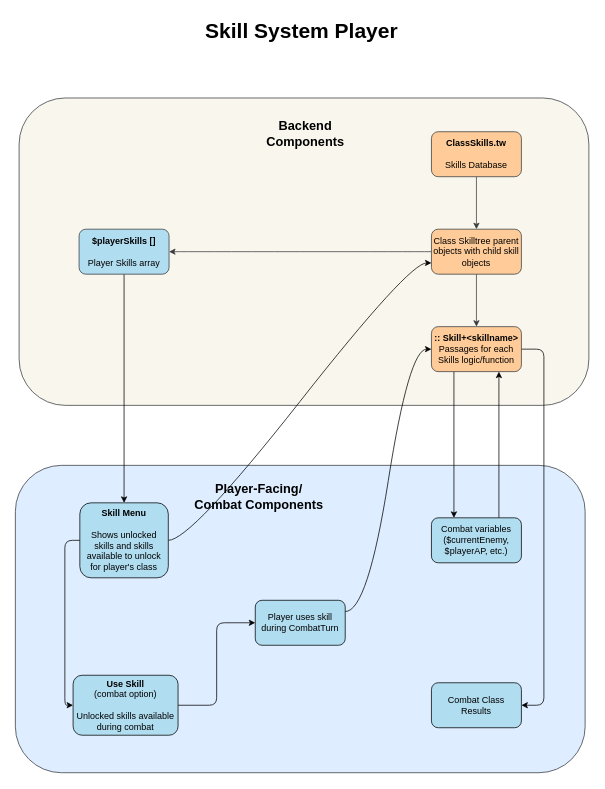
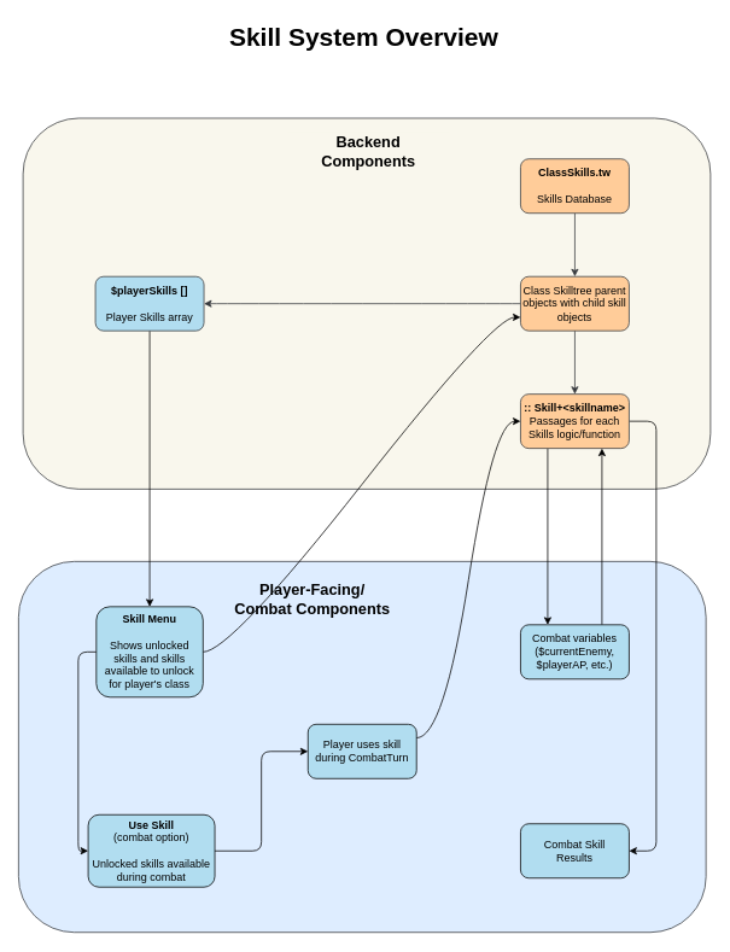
  <mxCell id="0" />
  <mxCell id="1" parent="0" />
  <mxCell id="2" value="" style="rounded=1;whiteSpace=wrap;html=1;fillColor=#DEEDFF;strokeColor=#36393d;" vertex="1" parent="1"><mxGeometry x="20" y="620" width="760" height="410" as="geometry" /></mxCell>
  <mxCell id="3" value="" style="rounded=1;whiteSpace=wrap;html=1;fillColor=#f9f7ed;strokeColor=#36393d;" vertex="1" parent="1"><mxGeometry x="25" y="130" width="760" height="410" as="geometry" /></mxCell>
  <mxCell id="4" value="" style="edgeStyle=orthogonalEdgeStyle;rounded=0;orthogonalLoop=1;jettySize=auto;html=1;" edge="1" parent="1" source="5" target="18"><mxGeometry relative="1" as="geometry" /></mxCell>
  <mxCell id="5" value="&lt;b&gt;$playerSkills []&lt;/b&gt;&lt;br&gt;&lt;br&gt;Player Skills array" style="rounded=1;whiteSpace=wrap;html=1;fillColor=#b1ddf0;strokeColor=#36393d;" vertex="1" parent="1"><mxGeometry x="105" y="305" width="120" height="60" as="geometry" /></mxCell>
  <mxCell id="6" value="" style="edgeStyle=orthogonalEdgeStyle;rounded=0;orthogonalLoop=1;jettySize=auto;html=1;fillColor=#f9f7ed;strokeColor=#36393d;" edge="1" parent="1" source="7" target="15"><mxGeometry relative="1" as="geometry" /></mxCell>
  <mxCell id="7" value="&lt;b&gt;ClassSkills.tw&lt;/b&gt;&lt;br&gt;&lt;br&gt;Skills Database" style="rounded=1;whiteSpace=wrap;html=1;fillColor=#ffcc99;strokeColor=#36393d;" vertex="1" parent="1"><mxGeometry x="575" y="175" width="120" height="60" as="geometry" /></mxCell>
  <mxCell id="8" style="edgeStyle=orthogonalEdgeStyle;rounded=0;orthogonalLoop=1;jettySize=auto;html=1;exitX=0.25;exitY=1;exitDx=0;exitDy=0;entryX=0.25;entryY=0;entryDx=0;entryDy=0;" edge="1" parent="1" source="10" target="22"><mxGeometry relative="1" as="geometry" /></mxCell>
  <mxCell id="9" style="edgeStyle=entityRelationEdgeStyle;rounded=1;orthogonalLoop=1;jettySize=auto;html=1;exitX=1;exitY=0.5;exitDx=0;exitDy=0;entryX=1;entryY=0.5;entryDx=0;entryDy=0;curved=0;" edge="1" parent="1" source="10" target="23"><mxGeometry relative="1" as="geometry" /></mxCell>
  <mxCell id="10" value="&lt;b&gt;:: Skill+&amp;lt;skillname&amp;gt;&lt;/b&gt;&lt;br&gt;Passages for each Skills logic/function" style="rounded=1;whiteSpace=wrap;html=1;fillColor=#ffcc99;strokeColor=#36393d;" vertex="1" parent="1"><mxGeometry x="575" y="435" width="120" height="60" as="geometry" /></mxCell>
  <mxCell id="11" style="edgeStyle=entityRelationEdgeStyle;rounded=0;orthogonalLoop=1;jettySize=auto;html=1;exitX=1;exitY=0.25;exitDx=0;exitDy=0;curved=1;entryX=0;entryY=0.5;entryDx=0;entryDy=0;" edge="1" parent="1" source="12" target="10"><mxGeometry relative="1" as="geometry"><mxPoint x="575" y="495" as="targetPoint" /></mxGeometry></mxCell>
  <mxCell id="12" value="Player uses skill during CombatTurn" style="rounded=1;whiteSpace=wrap;html=1;fillColor=#b1ddf0;strokeColor=#000000;" vertex="1" parent="1"><mxGeometry x="340" y="800" width="120" height="60" as="geometry" /></mxCell>
  <mxCell id="13" style="edgeStyle=entityRelationEdgeStyle;rounded=0;orthogonalLoop=1;jettySize=auto;html=1;exitX=0;exitY=0.5;exitDx=0;exitDy=0;entryX=1;entryY=0.5;entryDx=0;entryDy=0;curved=1;fillColor=#f9f7ed;strokeColor=#36393d;" edge="1" parent="1" source="15" target="5"><mxGeometry relative="1" as="geometry" /></mxCell>
  <mxCell id="14" style="edgeStyle=orthogonalEdgeStyle;rounded=0;orthogonalLoop=1;jettySize=auto;html=1;exitX=0.5;exitY=1;exitDx=0;exitDy=0;entryX=0.5;entryY=0;entryDx=0;entryDy=0;fillColor=#f9f7ed;strokeColor=#36393d;" edge="1" parent="1" source="15" target="10"><mxGeometry relative="1" as="geometry" /></mxCell>
  <mxCell id="15" value="Class Skilltree parent objects with child skill objects" style="rounded=1;whiteSpace=wrap;html=1;fillColor=#ffcc99;strokeColor=#36393d;" vertex="1" parent="1"><mxGeometry x="575" y="305" width="120" height="60" as="geometry" /></mxCell>
  <mxCell id="16" style="edgeStyle=entityRelationEdgeStyle;rounded=0;orthogonalLoop=1;jettySize=auto;html=1;exitX=1;exitY=0.5;exitDx=0;exitDy=0;entryX=0;entryY=0.75;entryDx=0;entryDy=0;curved=1;" edge="1" parent="1" source="18" target="15"><mxGeometry relative="1" as="geometry" /></mxCell>
  <mxCell id="17" value="" style="rounded=1;orthogonalLoop=1;jettySize=auto;html=1;elbow=vertical;exitX=0;exitY=0.5;exitDx=0;exitDy=0;entryX=0;entryY=0.5;entryDx=0;entryDy=0;edgeStyle=orthogonalEdgeStyle;curved=0;" edge="1" parent="1" source="18" target="20"><mxGeometry relative="1" as="geometry"><mxPoint x="235" y="387.5" as="sourcePoint" /><mxPoint x="185" y="660" as="targetPoint" /></mxGeometry></mxCell>
  <mxCell id="18" value="&lt;b&gt;Skill Menu&lt;br&gt;&lt;/b&gt;&lt;br&gt;Shows unlocked skills and skills available to unlock for player's class" style="rounded=1;whiteSpace=wrap;html=1;fillColor=#b1ddf0;strokeColor=#000000;" vertex="1" parent="1"><mxGeometry x="106" y="670" width="118" height="100" as="geometry" /></mxCell>
  <mxCell id="19" style="edgeStyle=orthogonalEdgeStyle;rounded=1;orthogonalLoop=1;jettySize=auto;html=1;exitX=1;exitY=0.5;exitDx=0;exitDy=0;entryX=0;entryY=0.5;entryDx=0;entryDy=0;curved=0;" edge="1" parent="1" source="20" target="12"><mxGeometry relative="1" as="geometry" /></mxCell>
  <mxCell id="20" value="&lt;b&gt;Use Skill&lt;br&gt;&lt;/b&gt;(combat option)&lt;br&gt;&lt;br&gt;Unlocked skills available during combat" style="whiteSpace=wrap;html=1;rounded=1;fillColor=#b1ddf0;strokeColor=#000000;" vertex="1" parent="1"><mxGeometry x="97" y="900" width="140" height="80" as="geometry" /></mxCell>
  <mxCell id="21" style="edgeStyle=orthogonalEdgeStyle;rounded=0;orthogonalLoop=1;jettySize=auto;html=1;exitX=0.75;exitY=0;exitDx=0;exitDy=0;entryX=0.75;entryY=1;entryDx=0;entryDy=0;" edge="1" parent="1" source="22" target="10"><mxGeometry relative="1" as="geometry" /></mxCell>
  <mxCell id="22" value="Combat variables&lt;br&gt;($currentEnemy, $playerAP, etc.)" style="rounded=1;whiteSpace=wrap;html=1;fillColor=#b1ddf0;strokeColor=#000000;" vertex="1" parent="1"><mxGeometry x="575" y="690" width="120" height="60" as="geometry" /></mxCell>
- <mxCell id="23" value="Combat Class&lt;br&gt;Results" style="rounded=1;whiteSpace=wrap;html=1;fillColor=#b1ddf0;strokeColor=#000000;" vertex="1" parent="1"><mxGeometry x="575" y="910" width="120" height="60" as="geometry" /></mxCell>
- <mxCell id="24" value="Backend Components" style="text;html=1;strokeColor=none;fillColor=#f9f7ed;align=center;verticalAlign=middle;whiteSpace=wrap;rounded=0;fontSize=17;fontStyle=1" vertex="1" parent="1"><mxGeometry x="317" y="155" width="180" height="45" as="geometry" /></mxCell>
+ <mxCell id="23" value="Combat Skill&lt;br&gt;Results" style="rounded=1;whiteSpace=wrap;html=1;fillColor=#b1ddf0;strokeColor=#000000;" vertex="1" parent="1"><mxGeometry x="575" y="910" width="120" height="60" as="geometry" /></mxCell>
+ <mxCell id="24" value="Backend Components" style="text;html=1;strokeColor=none;fillColor=#f9f7ed;align=center;verticalAlign=middle;whiteSpace=wrap;rounded=0;fontSize=17;fontStyle=1" vertex="1" parent="1"><mxGeometry x="317" y="145" width="180" height="45" as="geometry" /></mxCell>
  <mxCell id="25" value="Player-Facing/&lt;br&gt;Combat Components" style="text;html=1;align=center;verticalAlign=middle;whiteSpace=wrap;rounded=0;fontSize=17;fontStyle=1" vertex="1" parent="1"><mxGeometry x="255" y="640" width="180" height="45" as="geometry" /></mxCell>
- <mxCell id="26" value="Skill System Player" style="text;html=1;strokeColor=none;fillColor=none;align=center;verticalAlign=middle;whiteSpace=wrap;rounded=0;fontStyle=1;fontSize=28;" vertex="1" parent="1"><mxGeometry x="217" y="20" width="370" height="40" as="geometry" /></mxCell>
+ <mxCell id="26" value="Skill System Overview" style="text;html=1;strokeColor=none;fillColor=none;align=center;verticalAlign=middle;whiteSpace=wrap;rounded=0;fontStyle=1;fontSize=28;" vertex="1" parent="1"><mxGeometry x="217" y="20" width="370" height="40" as="geometry" /></mxCell>
